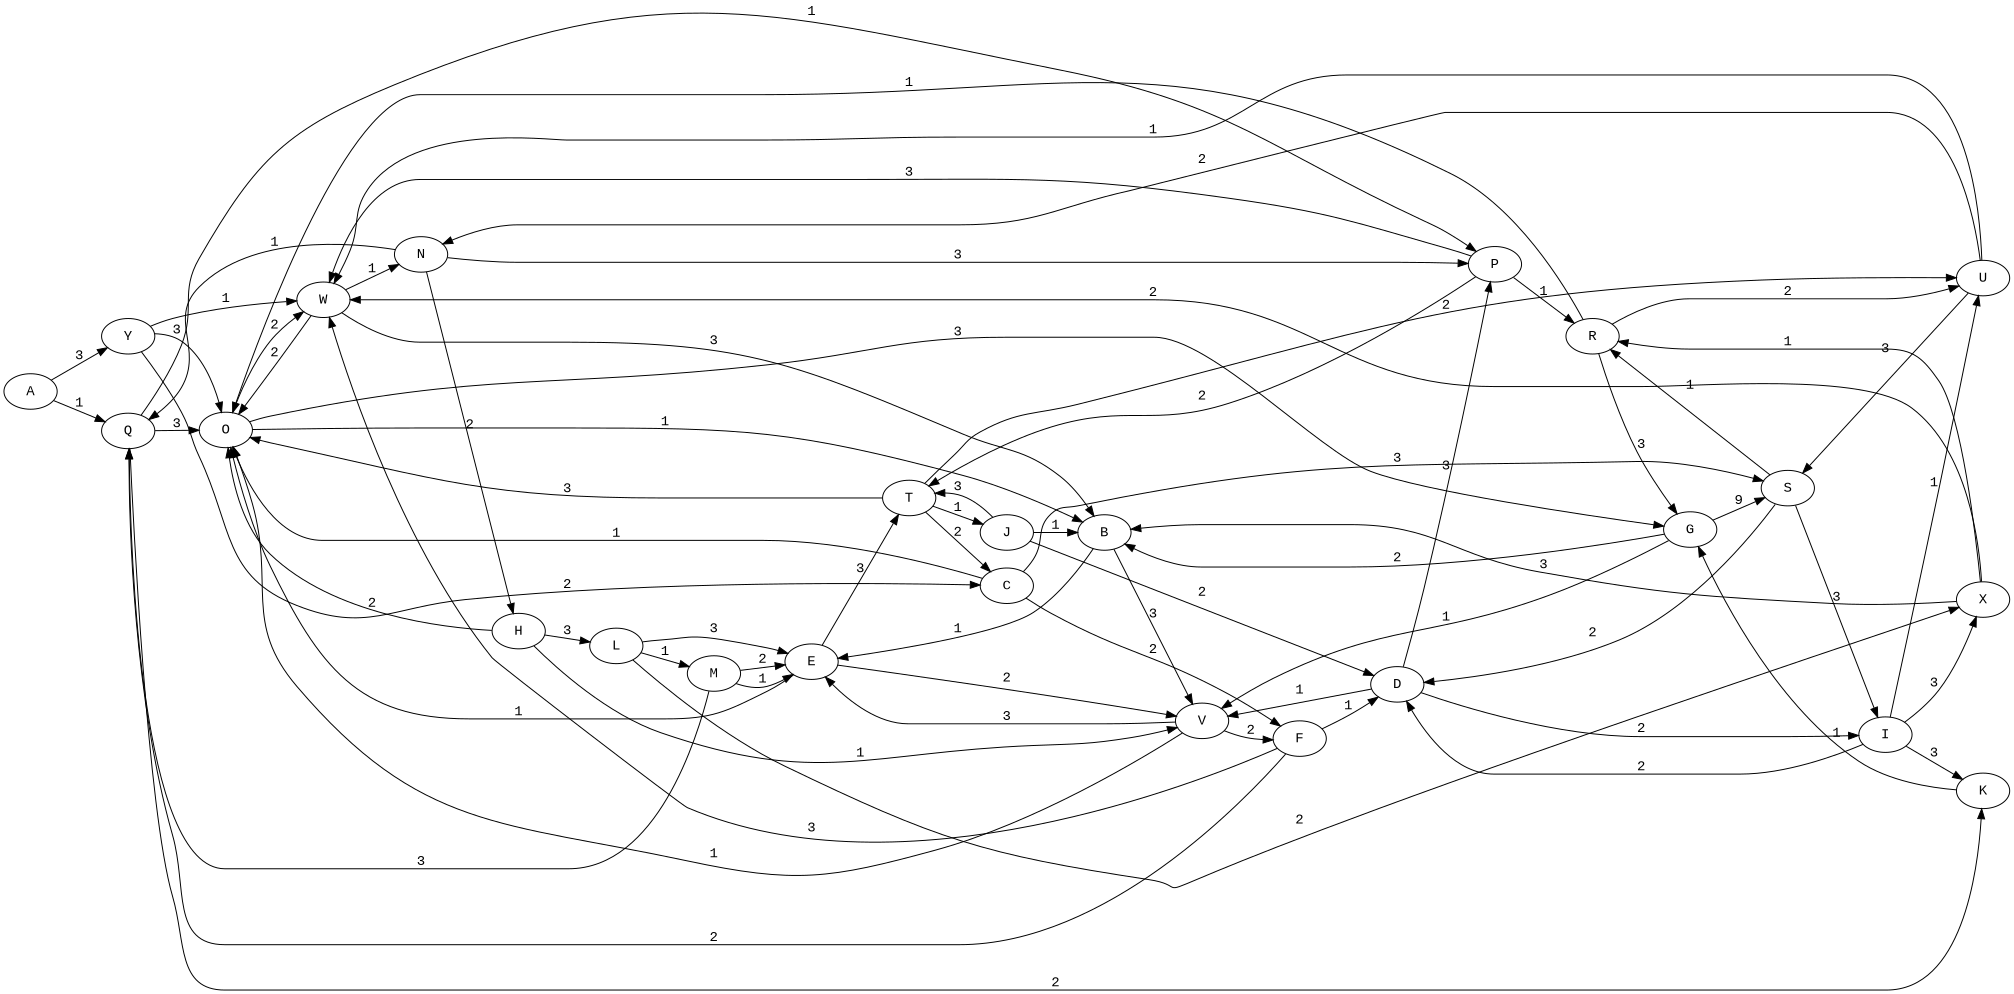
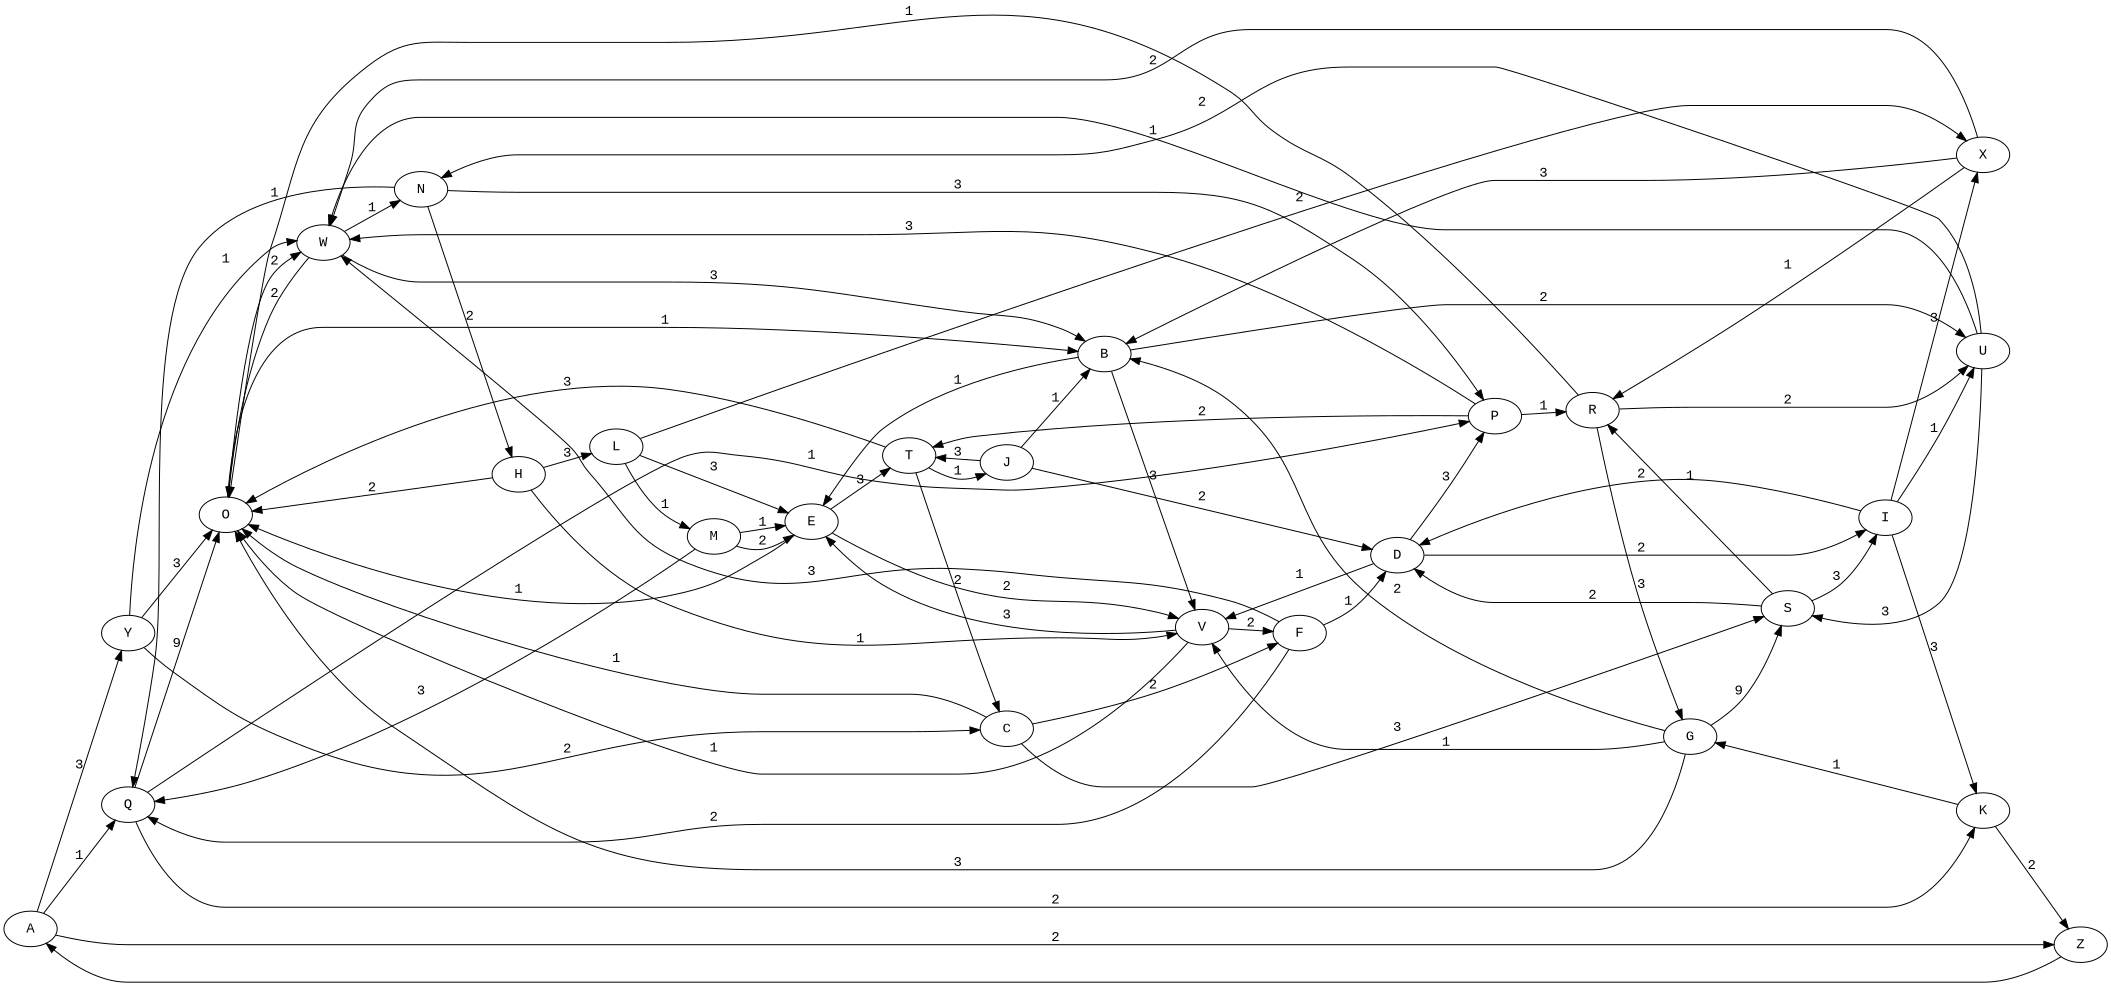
  digraph {
    fontname="Liberation Mono"
    rankdir=LR
    node [fontname="Liberation Mono"]
    edge [fontname="Liberation Mono"]
    A
    Q
    Y
+   Z
    O
    P
    K
    C
    W
    B
    E
    U
    V
    T
    S
    N
    F
    D
    G
    I
    R
    X
    J
    H
    L
    M
    A -> Q [label=1]
    A -> Y [label=3]
-   Q -> O [label=3]
+   A -> Z [label=2]
+   Q -> O [label=9]
    Q -> P [label=1]
    Q -> K [label=2]
    Y -> O [label=3]
    Y -> C [label=2]
    Y -> W [label=1]
+   Z -> A
    O -> W [label=2]
    O -> B [label=1]
-   O -> G [label=3]
+   G -> O [label=3]
    P -> W [label=3]
    P -> T [label=2]
    P -> R [label=1]
+   K -> Z [label=2]
    K -> G [label=1]
    C -> O [label=1]
    C -> S [label=3]
    C -> F [label=2]
    W -> O [label=2]
    W -> B [label=3]
    W -> N [label=1]
    B -> E [label=1]
-   T -> U [label=2]
+   B -> U [label=2]
    B -> V [label=3]
    E -> O [label=1]
    E -> V [label=2]
    E -> T [label=3]
    U -> W [label=1]
    U -> S [label=3]
    U -> N [label=2]
    V -> O [label=1]
    V -> E [label=3]
    V -> F [label=2]
    T -> O [label=3]
    T -> C [label=2]
    T -> J [label=1]
    S -> D [label=2]
    S -> I [label=3]
    S -> R [label=1]
    N -> Q [label=1]
    N -> P [label=3]
    N -> H [label=2]
    F -> Q [label=2]
    F -> W [label=3]
    F -> D [label=1]
    D -> P [label=3]
    D -> V [label=1]
    D -> I [label=2]
    G -> B [label=2]
    G -> V [label=1]
    G -> S [label=9]
    I -> K [label=3]
    I -> U [label=1]
    I -> D [label=2]
    I -> X [label=3]
    R -> O [label=1]
    R -> U [label=2]
    R -> G [label=3]
    X -> W [label=2]
    X -> B [label=3]
    X -> R [label=1]
    J -> B [label=1]
    J -> T [label=3]
    J -> D [label=2]
    H -> O [label=2]
    H -> V [label=1]
    H -> L [label=3]
    L -> E [label=3]
    L -> X [label=2]
    L -> M [label=1]
    M -> Q [label=3]
    M -> E [label=2]
    M -> E [label=1]
  }
